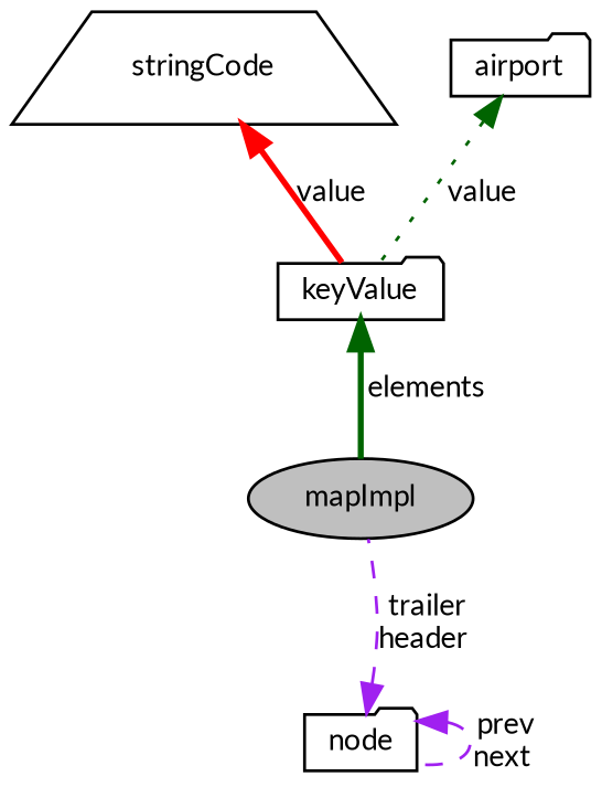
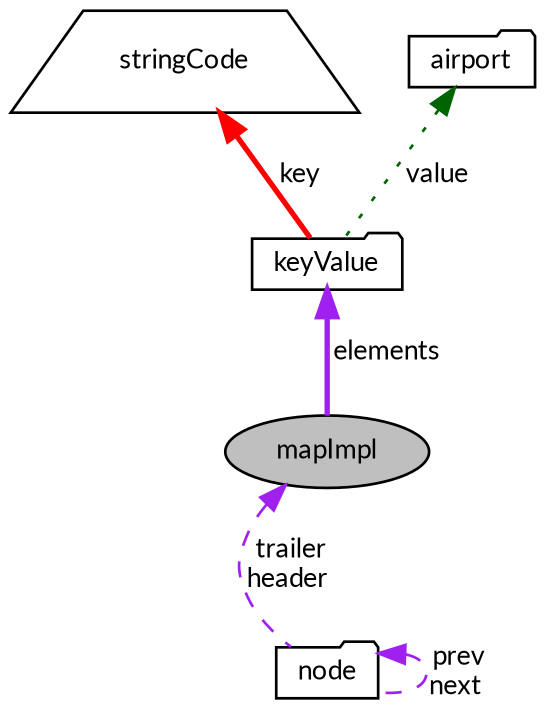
  digraph {
    fontname=Lato
    node [color=black fillcolor=white fontname=Lato fontsize=10 shape=folder style=filled]
    edge [color=darkgreen dir=back fontname=Lato fontsize=10 labelfontname=Helvetica labelfontsize=10 style=bold]
    n1 [fillcolor=grey75 fontcolor=black height=0.2 label=mapImpl shape=ellipse width=0.4]
    n2 [height=0.2 label=keyValue width=0.4]
    n3 [height=0.2 label="node" width=0.4]
    n4 [height=0.2 label=stringCode shape=trapezium width=0.4]
    n5 [height=0.2 label=airport width=0.4]
-   n2 -> n1 [label=" elements"]
-   n3 -> n1 [color=purple label=" trailer\nheader" style=dashed]
+   n2 -> n1 [color=purple label=" elements"]
+   n1 -> n3 [color=purple label=" trailer\nheader" style=dashed]
    n3 -> n3 [color=purple label=" prev\nnext" style=dashed]
-   n4 -> n2 [color=red label=" value"]
+   n4 -> n2 [color=red label=" key"]
    n5 -> n2 [label=" value" style=dotted]
  }
